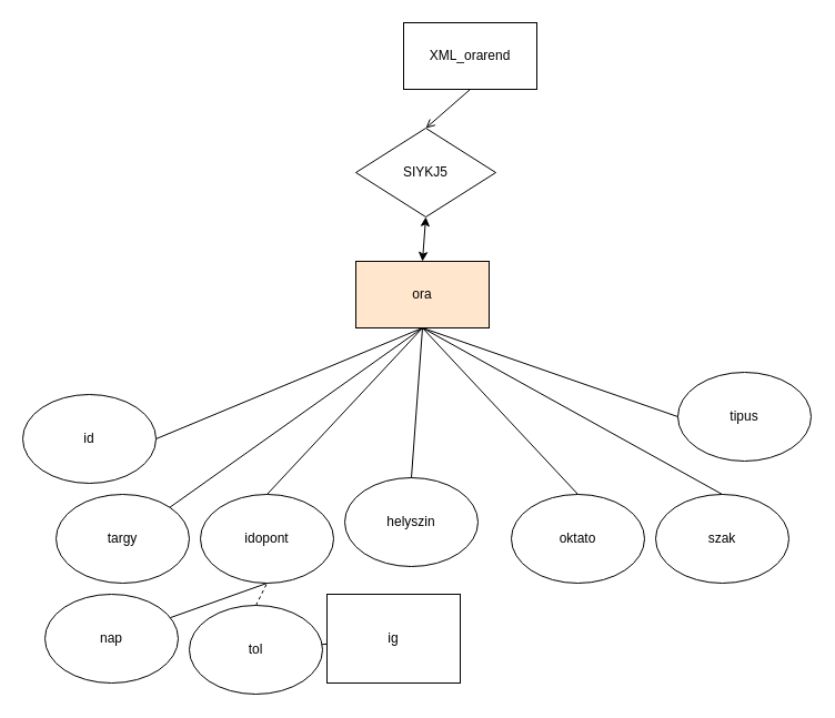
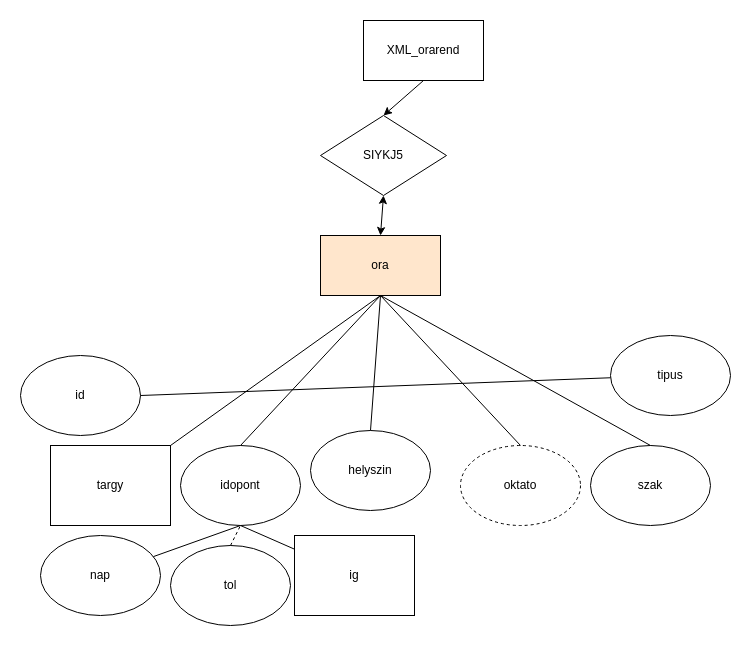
  <mxCell id="0" />
  <mxCell id="1" parent="0" />
- <mxCell id="2" value="targy" style="ellipse;whiteSpace=wrap;html=1;" vertex="1" parent="1"><mxGeometry x="50" y="445" width="120" height="80" as="geometry" /></mxCell>
+ <mxCell id="2" value="targy" style="whiteSpace=wrap;html=1;rounded=0;" vertex="1" parent="1"><mxGeometry x="50" y="445" width="120" height="80" as="geometry" /></mxCell>
  <mxCell id="3" value="idopont" style="ellipse;whiteSpace=wrap;html=1;" vertex="1" parent="1"><mxGeometry x="180" y="445" width="120" height="80" as="geometry" /></mxCell>
  <mxCell id="4" value="helyszin" style="ellipse;whiteSpace=wrap;html=1;" vertex="1" parent="1"><mxGeometry x="310" y="430" width="120" height="80" as="geometry" /></mxCell>
- <mxCell id="5" value="oktato" style="ellipse;whiteSpace=wrap;html=1;" vertex="1" parent="1"><mxGeometry x="460" y="445" width="120" height="80" as="geometry" /></mxCell>
+ <mxCell id="5" value="oktato" style="ellipse;whiteSpace=wrap;html=1;dashed=1;" vertex="1" parent="1"><mxGeometry x="460" y="445" width="120" height="80" as="geometry" /></mxCell>
  <mxCell id="6" value="szak" style="ellipse;whiteSpace=wrap;html=1;" vertex="1" parent="1"><mxGeometry x="590" y="445" width="120" height="80" as="geometry" /></mxCell>
  <mxCell id="7" value="" style="endArrow=none;html=1;rounded=0;exitX=1;exitY=0;exitDx=0;exitDy=0;entryX=0.5;entryY=1;entryDx=0;entryDy=0;" edge="1" parent="1" source="2"><mxGeometry width="50" height="50" relative="1" as="geometry"><mxPoint x="150" y="435" as="sourcePoint" /><mxPoint x="380" y="295" as="targetPoint" /></mxGeometry></mxCell>
  <mxCell id="8" value="" style="endArrow=none;html=1;rounded=0;exitX=0.5;exitY=0;exitDx=0;exitDy=0;entryX=0.5;entryY=1;entryDx=0;entryDy=0;" edge="1" parent="1" source="3"><mxGeometry width="50" height="50" relative="1" as="geometry"><mxPoint x="250" y="435" as="sourcePoint" /><mxPoint x="380" y="295" as="targetPoint" /></mxGeometry></mxCell>
  <mxCell id="9" value="" style="endArrow=none;html=1;rounded=0;exitX=0.5;exitY=0;exitDx=0;exitDy=0;" edge="1" parent="1" source="4"><mxGeometry width="50" height="50" relative="1" as="geometry"><mxPoint x="390" y="435" as="sourcePoint" /><mxPoint x="380" y="295" as="targetPoint" /></mxGeometry></mxCell>
  <mxCell id="10" value="" style="endArrow=none;html=1;rounded=0;entryX=0.5;entryY=1;entryDx=0;entryDy=0;exitX=0.5;exitY=0;exitDx=0;exitDy=0;" edge="1" parent="1" source="5"><mxGeometry width="50" height="50" relative="1" as="geometry"><mxPoint x="490" y="435" as="sourcePoint" /><mxPoint x="380" y="295" as="targetPoint" /></mxGeometry></mxCell>
  <mxCell id="11" value="" style="endArrow=none;html=1;rounded=0;exitX=0.5;exitY=0;exitDx=0;exitDy=0;" edge="1" parent="1" source="6"><mxGeometry width="50" height="50" relative="1" as="geometry"><mxPoint x="610" y="435" as="sourcePoint" /><mxPoint x="380" y="295" as="targetPoint" /></mxGeometry></mxCell>
  <mxCell id="12" value="tol" style="ellipse;whiteSpace=wrap;html=1;" vertex="1" parent="1"><mxGeometry x="170" y="545" width="120" height="80" as="geometry" /></mxCell>
  <mxCell id="13" value="ig" style="whiteSpace=wrap;html=1;rounded=0;" vertex="1" parent="1"><mxGeometry x="294" y="535" width="120" height="80" as="geometry" /></mxCell>
  <mxCell id="14" value="nap" style="ellipse;whiteSpace=wrap;html=1;" vertex="1" parent="1"><mxGeometry x="40" y="535" width="120" height="80" as="geometry" /></mxCell>
  <mxCell id="15" value="" style="endArrow=none;html=1;rounded=0;entryX=0.5;entryY=1;entryDx=0;entryDy=0;" edge="1" parent="1" source="14" target="3"><mxGeometry width="50" height="50" relative="1" as="geometry"><mxPoint x="340" y="505" as="sourcePoint" /><mxPoint x="190" y="535" as="targetPoint" /></mxGeometry></mxCell>
  <mxCell id="16" value="" style="endArrow=none;html=1;rounded=0;entryX=0.5;entryY=1;entryDx=0;entryDy=0;exitX=0.5;exitY=0;exitDx=0;exitDy=0;dashed=1;" edge="1" parent="1" source="12" target="3"><mxGeometry width="50" height="50" relative="1" as="geometry"><mxPoint x="145" y="582" as="sourcePoint" /><mxPoint x="208" y="523" as="targetPoint" /></mxGeometry></mxCell>
- <mxCell id="17" value="" style="endArrow=none;html=1;rounded=0;" edge="1" parent="1" source="13" target="12"><mxGeometry width="50" height="50" relative="1" as="geometry"><mxPoint x="240" y="565" as="sourcePoint" /><mxPoint x="250" y="535" as="targetPoint" /></mxGeometry></mxCell>
+ <mxCell id="17" value="" style="endArrow=none;html=1;rounded=0;entryX=0.5;entryY=1;entryDx=0;entryDy=0;" edge="1" parent="1" source="13" target="3"><mxGeometry width="50" height="50" relative="1" as="geometry"><mxPoint x="240" y="565" as="sourcePoint" /><mxPoint x="250" y="535" as="targetPoint" /></mxGeometry></mxCell>
  <mxCell id="18" value="ora" style="rounded=0;whiteSpace=wrap;html=1;fillColor=#ffe6cc;" vertex="1" parent="1"><mxGeometry x="320" y="235" width="120" height="60" as="geometry" /></mxCell>
  <mxCell id="19" value="XML_orarend" style="rounded=0;whiteSpace=wrap;html=1;" vertex="1" parent="1"><mxGeometry x="363" y="20" width="120" height="60" as="geometry" /></mxCell>
  <mxCell id="20" value="SIYKJ5" style="rhombus;whiteSpace=wrap;html=1;" vertex="1" parent="1"><mxGeometry x="320" y="115" width="126" height="80" as="geometry" /></mxCell>
- <mxCell id="21" value="" style="endArrow=open;html=1;rounded=0;entryX=0.5;entryY=0;entryDx=0;entryDy=0;exitX=0.5;exitY=1;exitDx=0;exitDy=0;" edge="1" parent="1" source="19" target="20"><mxGeometry width="50" height="50" relative="1" as="geometry"><mxPoint x="300" y="325" as="sourcePoint" /><mxPoint x="350" y="275" as="targetPoint" /></mxGeometry></mxCell>
+ <mxCell id="21" value="" style="endArrow=classic;html=1;rounded=0;entryX=0.5;entryY=0;entryDx=0;entryDy=0;exitX=0.5;exitY=1;exitDx=0;exitDy=0;" edge="1" parent="1" source="19" target="20"><mxGeometry width="50" height="50" relative="1" as="geometry"><mxPoint x="300" y="325" as="sourcePoint" /><mxPoint x="350" y="275" as="targetPoint" /></mxGeometry></mxCell>
  <mxCell id="22" value="" style="endArrow=classic;startArrow=classic;html=1;rounded=0;entryX=0.5;entryY=0;entryDx=0;entryDy=0;exitX=0.5;exitY=1;exitDx=0;exitDy=0;" edge="1" parent="1" source="20" target="18"><mxGeometry width="50" height="50" relative="1" as="geometry"><mxPoint x="300" y="325" as="sourcePoint" /><mxPoint x="350" y="275" as="targetPoint" /></mxGeometry></mxCell>
  <mxCell id="23" value="id" style="ellipse;whiteSpace=wrap;html=1;" vertex="1" parent="1"><mxGeometry x="20" y="355" width="120" height="80" as="geometry" /></mxCell>
  <mxCell id="24" value="tipus" style="ellipse;whiteSpace=wrap;html=1;" vertex="1" parent="1"><mxGeometry x="610" y="335" width="120" height="80" as="geometry" /></mxCell>
- <mxCell id="25" value="" style="endArrow=none;html=1;rounded=0;entryX=0.5;entryY=1;entryDx=0;entryDy=0;exitX=1;exitY=0.5;exitDx=0;exitDy=0;" edge="1" parent="1" source="23" target="18"><mxGeometry width="50" height="50" relative="1" as="geometry"><mxPoint x="300" y="445" as="sourcePoint" /><mxPoint x="350" y="395" as="targetPoint" /></mxGeometry></mxCell>
- <mxCell id="26" value="" style="endArrow=none;html=1;rounded=0;entryX=0;entryY=0.5;entryDx=0;entryDy=0;exitX=0.5;exitY=1;exitDx=0;exitDy=0;" edge="1" parent="1" source="18" target="24"><mxGeometry width="50" height="50" relative="1" as="geometry"><mxPoint x="300" y="445" as="sourcePoint" /><mxPoint x="350" y="395" as="targetPoint" /></mxGeometry></mxCell>
+ <mxCell id="25" value="" style="endArrow=none;html=1;rounded=0;exitX=1;exitY=0.5;exitDx=0;exitDy=0;" edge="1" parent="1" source="23" target="24"><mxGeometry width="50" height="50" relative="1" as="geometry"><mxPoint x="300" y="445" as="sourcePoint" /><mxPoint x="350" y="395" as="targetPoint" /></mxGeometry></mxCell>
